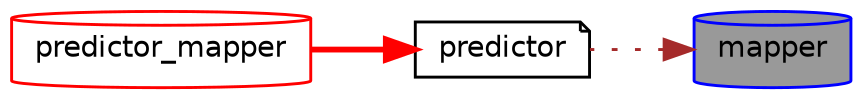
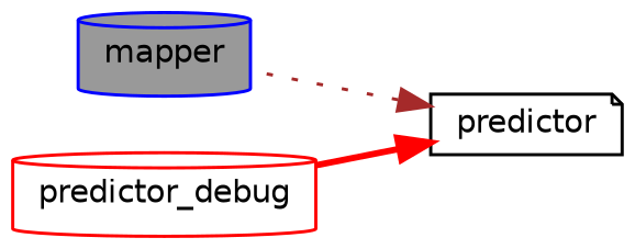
  digraph {
    rankdir=RL
    node [fillcolor=white fontname=Helvetica fontsize=10 shape=cylinder style=filled]
    edge [dir=back fontname=Helvetica fontsize=10 labelfontname=Helvetica labelfontsize=10]
    n1 [color=blue fillcolor=grey60 fontcolor=black height=0.2 label=mapper width=0.4]
    n2 [color=black height=0.2 label=predictor shape=note width=0.4]
-   n3 [color=red height=0.2 label=predictor_mapper width=0.4]
-   n1 -> n2 [color=brown style=dotted]
+   n3 [color=red height=0.2 label=predictor_debug width=0.4]
+   n2 -> n1 [color=brown style=dotted]
    n2 -> n3 [color=red style=bold]
  }
